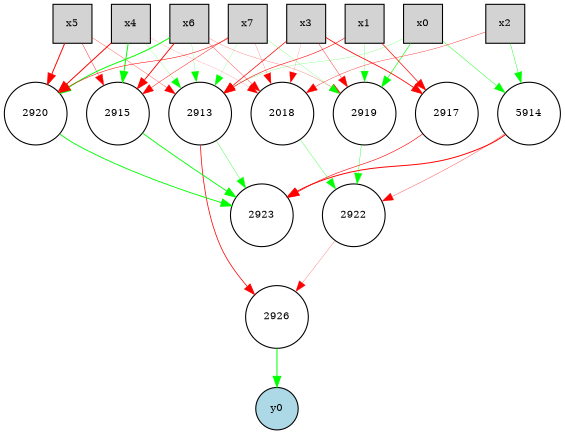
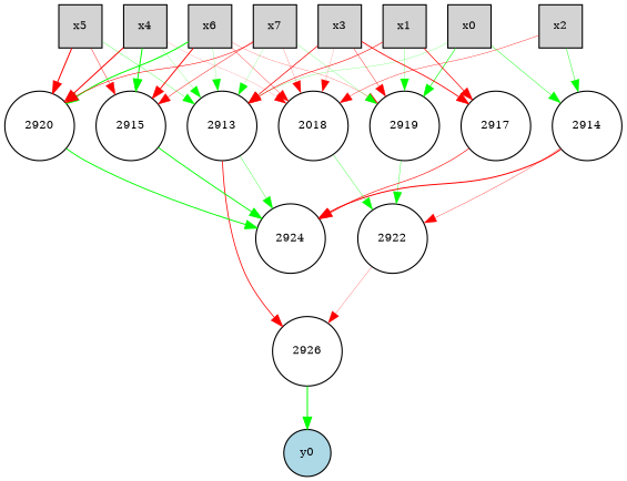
  digraph {
    node [fillcolor=white fontsize=9 shape=circle style=filled]
    edge [color=red penwidth=0.9 style=solid]
    x0 [fillcolor=lightgray height=0.5 shape=box width=0.5]
    2913 [height=0.1 width=0.1]
-   2914 [height=0.1 width=0.1 label=5914]
+   2914 [height=0.1 width=0.1]
    2919 [height=0.1 width=0.1]
-   2923 [height=0.1 width=0.1]
+   2923 [height=0.1 width=0.1 label=2924]
    2926 [height=0.1 width=0.1]
    2922 [height=0.1 width=0.1]
    x1 [fillcolor=lightgray height=0.5 shape=box width=0.5]
    2917 [height=0.1 width=0.1]
    x2 [fillcolor=lightgray height=0.5 shape=box width=0.5]
    n11 [height=0.1 label=2018 width=0.1]
    x3 [fillcolor=lightgray height=0.5 shape=box width=0.5]
    x4 [fillcolor=lightgray height=0.5 shape=box width=0.5]
    2915 [height=0.1 width=0.1]
    2920 [height=0.1 width=0.1]
    x5 [fillcolor=lightgray height=0.5 shape=box width=0.5]
    x6 [fillcolor=lightgray height=0.5 shape=box width=0.5]
    x7 [fillcolor=lightgray height=0.5 shape=box width=0.5]
    y0 [fillcolor=lightblue height=0.1 width=0.1]
    x0 -> 2913 [color=green penwidth=0.18424495001507762]
    x0 -> 2914 [color=green penwidth=0.38202620303274504]
    x0 -> 2919 [color=green penwidth=0.548335916047263]
    2913 -> 2923 [color=green penwidth=0.30602497886864244]
    2913 -> 2926 [penwidth=0.7046672836844563]
    2914 -> 2923
    2914 -> 2922 [penwidth=0.28905878949134983]
    2919 -> 2922 [color=green penwidth=0.3202975138999156]
    2926 -> y0 [color=green]
    2922 -> 2926 [penwidth=0.19778500722187295]
    x1 -> 2913 [penwidth=0.52574378190776]
    x1 -> 2919 [color=green penwidth=0.20924145977582134]
    x1 -> 2917 [penwidth=0.6332493668928445]
    2917 -> 2923 [penwidth=0.5508748791026511]
    x2 -> 2914 [color=green penwidth=0.3727669365154159]
    x2 -> n11 [penwidth=0.33231362821225363]
    n11 -> 2922 [color=green penwidth=0.294117128911782]
    x3 -> 2913 [penwidth=0.656472560153736]
    x3 -> 2919 [penwidth=0.34453550181091364]
    x3 -> 2917 [penwidth=0.746510056775806]
    x3 -> n11 [penwidth=0.12718591248402952]
    x4 -> 2913 [color=green penwidth=0.171505223915612]
    x4 -> n11 [penwidth=0.12489273722616781]
    x4 -> 2915 [color=green]
    x4 -> 2920
    2915 -> 2923 [color=green penwidth=0.8193986196734369]
    2920 -> 2923 [color=green penwidth=0.8312829185809769]
-   x5 -> 2913 [penwidth=0.2648783595035749]
+   x5 -> 2913 [color=green penwidth=0.2648783595035749]
    x5 -> 2915 [penwidth=0.3628687246405333]
    x5 -> 2920
    x6 -> 2913 [color=green penwidth=0.15650648797716882]
    x6 -> 2919 [penwidth=0.1939084512154043]
    x6 -> n11 [penwidth=0.28461877926816925]
    x6 -> 2915 [penwidth=0.8341065604059509]
    x6 -> 2920 [color=green]
    x7 -> 2913 [color=green penwidth=0.13778583361133373]
    x7 -> 2919 [color=green penwidth=0.17918129513404385]
    x7 -> n11 [penwidth=0.16850364042594967]
    x7 -> 2915 [penwidth=0.4006884822103566]
    x7 -> 2920 [penwidth=0.48843265636319455]
  }
